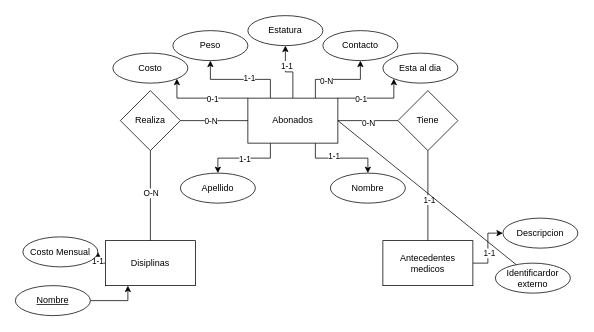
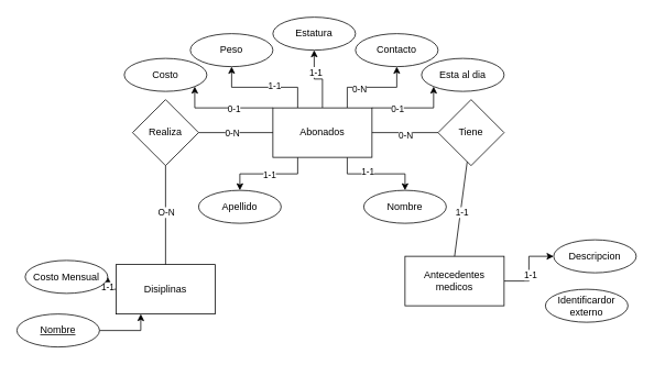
  <mxCell id="0" />
  <mxCell id="1" parent="0" />
  <mxCell id="2" style="edgeStyle=orthogonalEdgeStyle;rounded=0;orthogonalLoop=1;jettySize=auto;html=1;exitX=0.75;exitY=1;exitDx=0;exitDy=0;" edge="1" parent="1" source="16" target="38"><mxGeometry relative="1" as="geometry" /></mxCell>
  <mxCell id="3" value="1-1" style="edgeLabel;html=1;align=center;verticalAlign=middle;resizable=0;points=[];" vertex="1" connectable="0" parent="2"><mxGeometry x="-0.193" y="3" relative="1" as="geometry"><mxPoint as="offset" /></mxGeometry></mxCell>
  <mxCell id="4" style="edgeStyle=orthogonalEdgeStyle;rounded=0;orthogonalLoop=1;jettySize=auto;html=1;exitX=0.25;exitY=1;exitDx=0;exitDy=0;entryX=0.5;entryY=0;entryDx=0;entryDy=0;" edge="1" parent="1" source="16" target="37"><mxGeometry relative="1" as="geometry" /></mxCell>
  <mxCell id="5" value="1-1" style="edgeLabel;html=1;align=center;verticalAlign=middle;resizable=0;points=[];" vertex="1" connectable="0" parent="4"><mxGeometry x="-0.007" relative="1" as="geometry"><mxPoint as="offset" /></mxGeometry></mxCell>
  <mxCell id="6" style="edgeStyle=orthogonalEdgeStyle;rounded=0;orthogonalLoop=1;jettySize=auto;html=1;exitX=0.5;exitY=0;exitDx=0;exitDy=0;entryX=0.5;entryY=1;entryDx=0;entryDy=0;" edge="1" parent="1" source="16" target="40"><mxGeometry relative="1" as="geometry" /></mxCell>
  <mxCell id="7" value="1-1" style="edgeLabel;html=1;align=center;verticalAlign=middle;resizable=0;points=[];" vertex="1" connectable="0" parent="6"><mxGeometry x="0.355" y="-1" relative="1" as="geometry"><mxPoint as="offset" /></mxGeometry></mxCell>
  <mxCell id="8" style="edgeStyle=orthogonalEdgeStyle;rounded=0;orthogonalLoop=1;jettySize=auto;html=1;exitX=0.75;exitY=0;exitDx=0;exitDy=0;entryX=0.5;entryY=1;entryDx=0;entryDy=0;" edge="1" parent="1" source="16" target="41"><mxGeometry relative="1" as="geometry" /></mxCell>
  <mxCell id="9" value="0-N" style="edgeLabel;html=1;align=center;verticalAlign=middle;resizable=0;points=[];" vertex="1" connectable="0" parent="8"><mxGeometry x="-0.284" y="-1" relative="1" as="geometry"><mxPoint as="offset" /></mxGeometry></mxCell>
  <mxCell id="10" style="edgeStyle=orthogonalEdgeStyle;rounded=0;orthogonalLoop=1;jettySize=auto;html=1;exitX=0.25;exitY=0;exitDx=0;exitDy=0;entryX=0.5;entryY=1;entryDx=0;entryDy=0;" edge="1" parent="1" source="16" target="39"><mxGeometry relative="1" as="geometry" /></mxCell>
  <mxCell id="11" value="1-1" style="edgeLabel;html=1;align=center;verticalAlign=middle;resizable=0;points=[];" vertex="1" connectable="0" parent="10"><mxGeometry x="-0.175" y="-3" relative="1" as="geometry"><mxPoint as="offset" /></mxGeometry></mxCell>
  <mxCell id="12" style="edgeStyle=orthogonalEdgeStyle;rounded=0;orthogonalLoop=1;jettySize=auto;html=1;exitX=0;exitY=0;exitDx=0;exitDy=0;entryX=1;entryY=1;entryDx=0;entryDy=0;" edge="1" parent="1" source="16" target="42"><mxGeometry relative="1" as="geometry"><Array as="points"><mxPoint x="235" y="130" /></Array></mxGeometry></mxCell>
  <mxCell id="13" value="0-1" style="edgeLabel;html=1;align=center;verticalAlign=middle;resizable=0;points=[];" vertex="1" connectable="0" parent="12"><mxGeometry x="-0.21" y="1" relative="1" as="geometry"><mxPoint as="offset" /></mxGeometry></mxCell>
  <mxCell id="14" style="edgeStyle=orthogonalEdgeStyle;rounded=0;orthogonalLoop=1;jettySize=auto;html=1;exitX=1;exitY=0;exitDx=0;exitDy=0;entryX=0;entryY=1;entryDx=0;entryDy=0;" edge="1" parent="1" source="16" target="43"><mxGeometry relative="1" as="geometry"><Array as="points"><mxPoint x="525" y="130" /></Array></mxGeometry></mxCell>
  <mxCell id="15" value="0-1" style="edgeLabel;html=1;align=center;verticalAlign=middle;resizable=0;points=[];" vertex="1" connectable="0" parent="14"><mxGeometry x="-0.395" relative="1" as="geometry"><mxPoint as="offset" /></mxGeometry></mxCell>
  <mxCell id="16" value="Abonados" style="rounded=0;whiteSpace=wrap;html=1;" vertex="1" parent="1"><mxGeometry x="330" y="130" width="120" height="60" as="geometry" /></mxCell>
  <mxCell id="17" style="edgeStyle=orthogonalEdgeStyle;rounded=0;orthogonalLoop=1;jettySize=auto;html=1;exitX=0;exitY=0.5;exitDx=0;exitDy=0;entryX=1;entryY=0.5;entryDx=0;entryDy=0;" edge="1" parent="1" source="19" target="23"><mxGeometry relative="1" as="geometry" /></mxCell>
  <mxCell id="18" value="1-1" style="edgeLabel;html=1;align=center;verticalAlign=middle;resizable=0;points=[];" vertex="1" connectable="0" parent="17"><mxGeometry x="0.04" y="1" relative="1" as="geometry"><mxPoint as="offset" /></mxGeometry></mxCell>
  <mxCell id="19" value="Disiplinas" style="rounded=0;whiteSpace=wrap;html=1;" vertex="1" parent="1"><mxGeometry x="140" y="320" width="120" height="60" as="geometry" /></mxCell>
  <mxCell id="20" style="edgeStyle=orthogonalEdgeStyle;rounded=0;orthogonalLoop=1;jettySize=auto;html=1;exitX=1;exitY=0.5;exitDx=0;exitDy=0;entryX=0;entryY=0.5;entryDx=0;entryDy=0;" edge="1" parent="1" source="22" target="24"><mxGeometry relative="1" as="geometry" /></mxCell>
  <mxCell id="21" value="1-1" style="edgeLabel;html=1;align=center;verticalAlign=middle;resizable=0;points=[];" vertex="1" connectable="0" parent="20"><mxGeometry x="-0.145" y="-1" relative="1" as="geometry"><mxPoint as="offset" /></mxGeometry></mxCell>
- <mxCell id="22" value="Antecedentes medicos" style="rounded=0;whiteSpace=wrap;html=1;" vertex="1" parent="1"><mxGeometry x="510" y="320" width="120" height="60" as="geometry" /></mxCell>
+ <mxCell id="22" value="Antecedentes medicos" style="rounded=0;whiteSpace=wrap;html=1;" vertex="1" parent="1"><mxGeometry x="490" y="310" width="120" height="60" as="geometry" /></mxCell>
  <mxCell id="23" value="Costo Mensual" style="ellipse;whiteSpace=wrap;html=1;align=center;" vertex="1" parent="1"><mxGeometry x="30" y="315" width="100" height="40" as="geometry" /></mxCell>
  <mxCell id="24" value="Descripcion" style="ellipse;whiteSpace=wrap;html=1;align=center;" vertex="1" parent="1"><mxGeometry x="670" y="290" width="100" height="40" as="geometry" /></mxCell>
  <mxCell id="25" value="Realiza" style="rhombus;whiteSpace=wrap;html=1;" vertex="1" parent="1"><mxGeometry x="160" y="120" width="80" height="80" as="geometry" /></mxCell>
  <mxCell id="26" value="" style="endArrow=none;html=1;rounded=0;entryX=0;entryY=0.5;entryDx=0;entryDy=0;" edge="1" parent="1" source="25" target="16"><mxGeometry width="50" height="50" relative="1" as="geometry"><mxPoint x="240" y="220" as="sourcePoint" /><mxPoint x="310.711" y="170" as="targetPoint" /></mxGeometry></mxCell>
  <mxCell id="27" value="0-N" style="edgeLabel;html=1;align=center;verticalAlign=middle;resizable=0;points=[];" vertex="1" connectable="0" parent="26"><mxGeometry x="-0.102" relative="1" as="geometry"><mxPoint as="offset" /></mxGeometry></mxCell>
  <mxCell id="28" value="" style="endArrow=none;html=1;rounded=0;entryX=0.5;entryY=0;entryDx=0;entryDy=0;" edge="1" parent="1" source="25" target="19"><mxGeometry width="50" height="50" relative="1" as="geometry"><mxPoint x="200" y="260" as="sourcePoint" /><mxPoint x="200" y="280.711" as="targetPoint" /></mxGeometry></mxCell>
  <mxCell id="29" value="O-N" style="edgeLabel;html=1;align=center;verticalAlign=middle;resizable=0;points=[];" vertex="1" connectable="0" parent="28"><mxGeometry x="-0.07" relative="1" as="geometry"><mxPoint as="offset" /></mxGeometry></mxCell>
  <mxCell id="30" value="Tiene" style="rhombus;whiteSpace=wrap;html=1;" vertex="1" parent="1"><mxGeometry x="530" y="120" width="80" height="80" as="geometry" /></mxCell>
  <mxCell id="31" value="" style="endArrow=none;html=1;rounded=0;entryX=0;entryY=0.5;entryDx=0;entryDy=0;" edge="1" parent="1" source="16" target="30"><mxGeometry width="50" height="50" relative="1" as="geometry"><mxPoint x="450" y="210" as="sourcePoint" /><mxPoint x="490" y="160" as="targetPoint" /></mxGeometry></mxCell>
  <mxCell id="32" value="0-N" style="edgeLabel;html=1;align=center;verticalAlign=middle;resizable=0;points=[];" vertex="1" connectable="0" parent="31"><mxGeometry x="0.01" y="-2" relative="1" as="geometry"><mxPoint as="offset" /></mxGeometry></mxCell>
  <mxCell id="33" value="" style="endArrow=none;html=1;rounded=0;entryX=0.5;entryY=0;entryDx=0;entryDy=0;" edge="1" parent="1" source="30" target="22"><mxGeometry width="50" height="50" relative="1" as="geometry"><mxPoint x="570" y="250" as="sourcePoint" /><mxPoint x="570" y="270.711" as="targetPoint" /></mxGeometry></mxCell>
  <mxCell id="34" value="1-1" style="edgeLabel;html=1;align=center;verticalAlign=middle;resizable=0;points=[];" vertex="1" connectable="0" parent="33"><mxGeometry x="0.08" y="1" relative="1" as="geometry"><mxPoint as="offset" /></mxGeometry></mxCell>
  <mxCell id="35" style="edgeStyle=orthogonalEdgeStyle;rounded=0;orthogonalLoop=1;jettySize=auto;html=1;exitX=1;exitY=0.5;exitDx=0;exitDy=0;entryX=0.25;entryY=1;entryDx=0;entryDy=0;" edge="1" parent="1" source="36" target="19"><mxGeometry relative="1" as="geometry" /></mxCell>
  <mxCell id="36" value="Nombre" style="ellipse;whiteSpace=wrap;html=1;align=center;fontStyle=4;" vertex="1" parent="1"><mxGeometry x="20" y="380" width="100" height="40" as="geometry" /></mxCell>
  <mxCell id="37" value="Apellido" style="ellipse;whiteSpace=wrap;html=1;align=center;" vertex="1" parent="1"><mxGeometry x="240" y="230" width="100" height="40" as="geometry" /></mxCell>
  <mxCell id="38" value="Nombre" style="ellipse;whiteSpace=wrap;html=1;align=center;" vertex="1" parent="1"><mxGeometry x="440" y="230" width="100" height="40" as="geometry" /></mxCell>
  <mxCell id="39" value="Peso" style="ellipse;whiteSpace=wrap;html=1;align=center;" vertex="1" parent="1"><mxGeometry x="230" y="40" width="100" height="40" as="geometry" /></mxCell>
  <mxCell id="40" value="Estatura" style="ellipse;whiteSpace=wrap;html=1;align=center;" vertex="1" parent="1"><mxGeometry x="330" y="20" width="100" height="40" as="geometry" /></mxCell>
  <mxCell id="41" value="Contacto" style="ellipse;whiteSpace=wrap;html=1;align=center;" vertex="1" parent="1"><mxGeometry x="430" y="40" width="100" height="40" as="geometry" /></mxCell>
  <mxCell id="42" value="Costo" style="ellipse;whiteSpace=wrap;html=1;align=center;" vertex="1" parent="1"><mxGeometry x="150" y="70" width="100" height="40" as="geometry" /></mxCell>
  <mxCell id="43" value="Esta al dia" style="ellipse;whiteSpace=wrap;html=1;align=center;" vertex="1" parent="1"><mxGeometry x="510" y="70" width="100" height="40" as="geometry" /></mxCell>
- <mxCell id="44" value="" style="endArrow=none;html=1;rounded=0;entryX=1;entryY=0.5;entryDx=0;entryDy=0;" edge="1" parent="1" source="45" target="16"><mxGeometry width="50" height="50" relative="1" as="geometry"><mxPoint x="710" y="370" as="sourcePoint" /><mxPoint x="380" y="220" as="targetPoint" /></mxGeometry></mxCell>
  <mxCell id="45" value="Identificardor externo" style="ellipse;whiteSpace=wrap;html=1;align=center;" vertex="1" parent="1"><mxGeometry x="660" y="350" width="100" height="40" as="geometry" /></mxCell>
